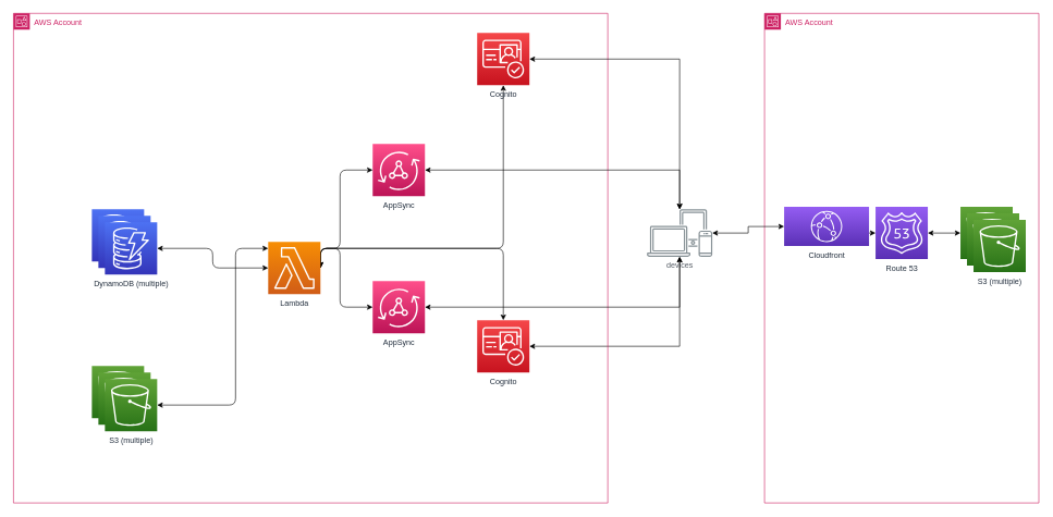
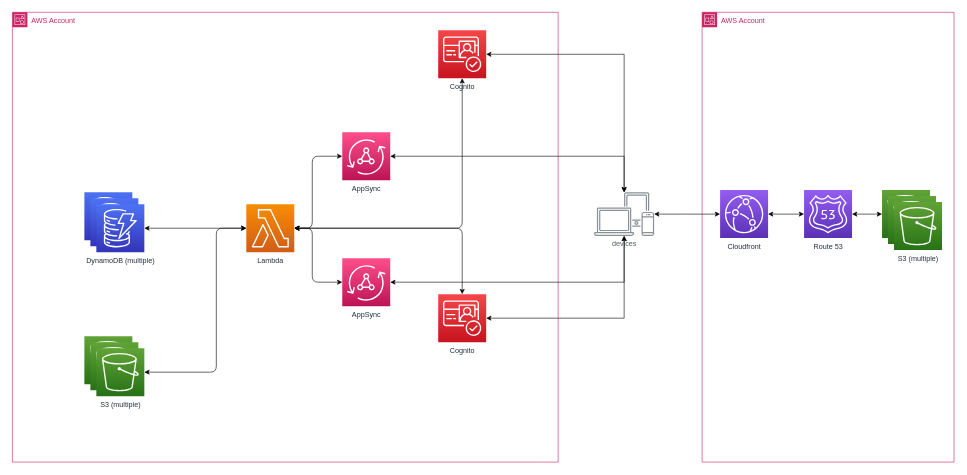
  <mxCell id="0" />
  <mxCell id="1" parent="0" />
  <mxCell id="2" style="edgeStyle=orthogonalEdgeStyle;rounded=0;orthogonalLoop=1;jettySize=auto;html=1;entryX=1;entryY=0.5;entryDx=0;entryDy=0;entryPerimeter=0;startArrow=classic;startFill=1;" parent="1" source="3" target="6" edge="1"><mxGeometry relative="1" as="geometry"><Array as="points"><mxPoint x="1040" y="530" /></Array></mxGeometry></mxCell>
  <mxCell id="3" value="devices" style="sketch=0;outlineConnect=0;gradientColor=none;fontColor=#545B64;strokeColor=none;fillColor=#879196;dashed=0;verticalLabelPosition=bottom;verticalAlign=top;align=center;html=1;fontSize=12;fontStyle=0;aspect=fixed;shape=mxgraph.aws4.illustration_devices;pointerEvents=1" parent="1" vertex="1"><mxGeometry x="990" y="320" width="100" height="73" as="geometry" /></mxCell>
  <mxCell id="4" value="AWS Account" style="points=[[0,0],[0.25,0],[0.5,0],[0.75,0],[1,0],[1,0.25],[1,0.5],[1,0.75],[1,1],[0.75,1],[0.5,1],[0.25,1],[0,1],[0,0.75],[0,0.5],[0,0.25]];outlineConnect=0;gradientColor=none;html=1;whiteSpace=wrap;fontSize=12;fontStyle=0;container=1;pointerEvents=0;collapsible=0;recursiveResize=0;shape=mxgraph.aws4.group;grIcon=mxgraph.aws4.group_account;strokeColor=#CD2264;fillColor=none;verticalAlign=top;align=left;spacingLeft=30;fontColor=#CD2264;dashed=0;" parent="1" vertex="1"><mxGeometry x="20" y="20" width="910" height="750" as="geometry" /></mxCell>
  <mxCell id="5" style="edgeStyle=orthogonalEdgeStyle;rounded=1;orthogonalLoop=1;jettySize=auto;html=1;entryX=1;entryY=0.5;entryDx=0;entryDy=0;entryPerimeter=0;startArrow=classic;startFill=1;" parent="4" source="6" target="15" edge="1"><mxGeometry relative="1" as="geometry"><Array as="points"><mxPoint x="750" y="360" /></Array></mxGeometry></mxCell>
  <mxCell id="6" value="Cognito" style="sketch=0;points=[[0,0,0],[0.25,0,0],[0.5,0,0],[0.75,0,0],[1,0,0],[0,1,0],[0.25,1,0],[0.5,1,0],[0.75,1,0],[1,1,0],[0,0.25,0],[0,0.5,0],[0,0.75,0],[1,0.25,0],[1,0.5,0],[1,0.75,0]];outlineConnect=0;fontColor=#232F3E;gradientColor=#F54749;gradientDirection=north;fillColor=#C7131F;strokeColor=#ffffff;dashed=0;verticalLabelPosition=bottom;verticalAlign=top;align=center;html=1;fontSize=12;fontStyle=0;aspect=fixed;shape=mxgraph.aws4.resourceIcon;resIcon=mxgraph.aws4.cognito;" parent="4" vertex="1"><mxGeometry x="710" y="470" width="80" height="80" as="geometry" /></mxCell>
  <mxCell id="7" style="edgeStyle=orthogonalEdgeStyle;rounded=1;orthogonalLoop=1;jettySize=auto;html=1;entryX=1;entryY=0.5;entryDx=0;entryDy=0;entryPerimeter=0;startArrow=classic;startFill=1;exitX=0;exitY=0.5;exitDx=0;exitDy=0;exitPerimeter=0;" parent="4" source="8" target="15" edge="1"><mxGeometry relative="1" as="geometry"><Array as="points"><mxPoint x="500" y="240" /><mxPoint x="500" y="360" /></Array></mxGeometry></mxCell>
  <mxCell id="8" value="AppSync" style="sketch=0;points=[[0,0,0],[0.25,0,0],[0.5,0,0],[0.75,0,0],[1,0,0],[0,1,0],[0.25,1,0],[0.5,1,0],[0.75,1,0],[1,1,0],[0,0.25,0],[0,0.5,0],[0,0.75,0],[1,0.25,0],[1,0.5,0],[1,0.75,0]];outlineConnect=0;fontColor=#232F3E;gradientColor=#FF4F8B;gradientDirection=north;fillColor=#BC1356;strokeColor=#ffffff;dashed=0;verticalLabelPosition=bottom;verticalAlign=top;align=center;html=1;fontSize=12;fontStyle=0;aspect=fixed;shape=mxgraph.aws4.resourceIcon;resIcon=mxgraph.aws4.appsync;" parent="4" vertex="1"><mxGeometry x="550" y="200" width="80" height="80" as="geometry" /></mxCell>
  <mxCell id="9" value="" style="sketch=0;points=[[0,0,0],[0.25,0,0],[0.5,0,0],[0.75,0,0],[1,0,0],[0,1,0],[0.25,1,0],[0.5,1,0],[0.75,1,0],[1,1,0],[0,0.25,0],[0,0.5,0],[0,0.75,0],[1,0.25,0],[1,0.5,0],[1,0.75,0]];outlineConnect=0;fontColor=#232F3E;gradientColor=#4D72F3;gradientDirection=north;fillColor=#3334B9;strokeColor=#ffffff;dashed=0;verticalLabelPosition=bottom;verticalAlign=top;align=center;html=1;fontSize=12;fontStyle=0;aspect=fixed;shape=mxgraph.aws4.resourceIcon;resIcon=mxgraph.aws4.dynamodb;" parent="4" vertex="1"><mxGeometry x="120" y="300" width="80" height="80" as="geometry" /></mxCell>
  <mxCell id="10" value="" style="sketch=0;points=[[0,0,0],[0.25,0,0],[0.5,0,0],[0.75,0,0],[1,0,0],[0,1,0],[0.25,1,0],[0.5,1,0],[0.75,1,0],[1,1,0],[0,0.25,0],[0,0.5,0],[0,0.75,0],[1,0.25,0],[1,0.5,0],[1,0.75,0]];outlineConnect=0;fontColor=#232F3E;gradientColor=#60A337;gradientDirection=north;fillColor=#277116;strokeColor=#ffffff;dashed=0;verticalLabelPosition=bottom;verticalAlign=top;align=center;html=1;fontSize=12;fontStyle=0;aspect=fixed;shape=mxgraph.aws4.resourceIcon;resIcon=mxgraph.aws4.s3;shadow=0;" parent="4" vertex="1"><mxGeometry x="120" y="540" width="80" height="80" as="geometry" /></mxCell>
  <mxCell id="11" style="edgeStyle=orthogonalEdgeStyle;rounded=1;orthogonalLoop=1;jettySize=auto;html=1;entryX=1;entryY=0.5;entryDx=0;entryDy=0;entryPerimeter=0;startArrow=classic;startFill=1;" parent="4" source="12" target="15" edge="1"><mxGeometry relative="1" as="geometry"><Array as="points"><mxPoint x="500" y="450" /><mxPoint x="500" y="360" /></Array></mxGeometry></mxCell>
  <mxCell id="12" value="AppSync" style="sketch=0;points=[[0,0,0],[0.25,0,0],[0.5,0,0],[0.75,0,0],[1,0,0],[0,1,0],[0.25,1,0],[0.5,1,0],[0.75,1,0],[1,1,0],[0,0.25,0],[0,0.5,0],[0,0.75,0],[1,0.25,0],[1,0.5,0],[1,0.75,0]];outlineConnect=0;fontColor=#232F3E;gradientColor=#FF4F8B;gradientDirection=north;fillColor=#BC1356;strokeColor=#ffffff;dashed=0;verticalLabelPosition=bottom;verticalAlign=top;align=center;html=1;fontSize=12;fontStyle=0;aspect=fixed;shape=mxgraph.aws4.resourceIcon;resIcon=mxgraph.aws4.appsync;" parent="4" vertex="1"><mxGeometry x="550" y="410" width="80" height="80" as="geometry" /></mxCell>
  <mxCell id="13" style="edgeStyle=orthogonalEdgeStyle;rounded=1;orthogonalLoop=1;jettySize=auto;html=1;entryX=1;entryY=0.5;entryDx=0;entryDy=0;entryPerimeter=0;startArrow=classic;startFill=1;" parent="4" source="14" target="15" edge="1"><mxGeometry relative="1" as="geometry"><Array as="points"><mxPoint x="750" y="360" /></Array></mxGeometry></mxCell>
  <mxCell id="14" value="Cognito" style="sketch=0;points=[[0,0,0],[0.25,0,0],[0.5,0,0],[0.75,0,0],[1,0,0],[0,1,0],[0.25,1,0],[0.5,1,0],[0.75,1,0],[1,1,0],[0,0.25,0],[0,0.5,0],[0,0.75,0],[1,0.25,0],[1,0.5,0],[1,0.75,0]];outlineConnect=0;fontColor=#232F3E;gradientColor=#F54749;gradientDirection=north;fillColor=#C7131F;strokeColor=#ffffff;dashed=0;verticalLabelPosition=bottom;verticalAlign=top;align=center;html=1;fontSize=12;fontStyle=0;aspect=fixed;shape=mxgraph.aws4.resourceIcon;resIcon=mxgraph.aws4.cognito;" parent="4" vertex="1"><mxGeometry x="710" y="30" width="80" height="80" as="geometry" /></mxCell>
- <mxCell id="15" value="Lambda" style="sketch=0;points=[[0,0,0],[0.25,0,0],[0.5,0,0],[0.75,0,0],[1,0,0],[0,1,0],[0.25,1,0],[0.5,1,0],[0.75,1,0],[1,1,0],[0,0.25,0],[0,0.5,0],[0,0.75,0],[1,0.25,0],[1,0.5,0],[1,0.75,0]];outlineConnect=0;fontColor=#232F3E;gradientColor=#F78E04;gradientDirection=north;fillColor=#D05C17;strokeColor=#ffffff;dashed=0;verticalLabelPosition=bottom;verticalAlign=top;align=center;html=1;fontSize=12;fontStyle=0;aspect=fixed;shape=mxgraph.aws4.resourceIcon;resIcon=mxgraph.aws4.lambda;" parent="4" vertex="1"><mxGeometry x="390" y="350" width="80" height="80" as="geometry" /></mxCell>
+ <mxCell id="15" value="Lambda" style="sketch=0;points=[[0,0,0],[0.25,0,0],[0.5,0,0],[0.75,0,0],[1,0,0],[0,1,0],[0.25,1,0],[0.5,1,0],[0.75,1,0],[1,1,0],[0,0.25,0],[0,0.5,0],[0,0.75,0],[1,0.25,0],[1,0.5,0],[1,0.75,0]];outlineConnect=0;fontColor=#232F3E;gradientColor=#F78E04;gradientDirection=north;fillColor=#D05C17;strokeColor=#ffffff;dashed=0;verticalLabelPosition=bottom;verticalAlign=top;align=center;html=1;fontSize=12;fontStyle=0;aspect=fixed;shape=mxgraph.aws4.resourceIcon;resIcon=mxgraph.aws4.lambda;" parent="4" vertex="1"><mxGeometry x="390" y="320" width="80" height="80" as="geometry" /></mxCell>
  <mxCell id="16" value="AWS Account" style="points=[[0,0],[0.25,0],[0.5,0],[0.75,0],[1,0],[1,0.25],[1,0.5],[1,0.75],[1,1],[0.75,1],[0.5,1],[0.25,1],[0,1],[0,0.75],[0,0.5],[0,0.25]];outlineConnect=0;gradientColor=none;html=1;whiteSpace=wrap;fontSize=12;fontStyle=0;container=1;pointerEvents=0;collapsible=0;recursiveResize=0;shape=mxgraph.aws4.group;grIcon=mxgraph.aws4.group_account;strokeColor=#CD2264;fillColor=none;verticalAlign=top;align=left;spacingLeft=30;fontColor=#CD2264;dashed=0;" parent="1" vertex="1"><mxGeometry x="1170" y="20" width="420" height="750" as="geometry" /></mxCell>
  <mxCell id="17" style="edgeStyle=orthogonalEdgeStyle;rounded=0;orthogonalLoop=1;jettySize=auto;html=1;startArrow=classic;startFill=1;" parent="16" source="18" target="21" edge="1"><mxGeometry relative="1" as="geometry" /></mxCell>
  <mxCell id="18" value="Route 53" style="sketch=0;points=[[0,0,0],[0.25,0,0],[0.5,0,0],[0.75,0,0],[1,0,0],[0,1,0],[0.25,1,0],[0.5,1,0],[0.75,1,0],[1,1,0],[0,0.25,0],[0,0.5,0],[0,0.75,0],[1,0.25,0],[1,0.5,0],[1,0.75,0]];outlineConnect=0;fontColor=#232F3E;gradientColor=#945DF2;gradientDirection=north;fillColor=#5A30B5;strokeColor=#ffffff;dashed=0;verticalLabelPosition=bottom;verticalAlign=top;align=center;html=1;fontSize=12;fontStyle=0;aspect=fixed;shape=mxgraph.aws4.resourceIcon;resIcon=mxgraph.aws4.route_53;" parent="16" vertex="1"><mxGeometry x="170" y="296.5" width="80" height="80" as="geometry" /></mxCell>
  <mxCell id="19" style="edgeStyle=orthogonalEdgeStyle;rounded=0;orthogonalLoop=1;jettySize=auto;html=1;entryX=1;entryY=0.5;entryDx=0;entryDy=0;entryPerimeter=0;startArrow=classic;startFill=1;" parent="16" source="20" target="18" edge="1"><mxGeometry relative="1" as="geometry" /></mxCell>
  <mxCell id="20" value="" style="sketch=0;points=[[0,0,0],[0.25,0,0],[0.5,0,0],[0.75,0,0],[1,0,0],[0,1,0],[0.25,1,0],[0.5,1,0],[0.75,1,0],[1,1,0],[0,0.25,0],[0,0.5,0],[0,0.75,0],[1,0.25,0],[1,0.5,0],[1,0.75,0]];outlineConnect=0;fontColor=#232F3E;gradientColor=#60A337;gradientDirection=north;fillColor=#277116;strokeColor=#ffffff;dashed=0;verticalLabelPosition=bottom;verticalAlign=top;align=center;html=1;fontSize=12;fontStyle=0;aspect=fixed;shape=mxgraph.aws4.resourceIcon;resIcon=mxgraph.aws4.s3;shadow=0;" parent="16" vertex="1"><mxGeometry x="300" y="296.5" width="80" height="80" as="geometry" /></mxCell>
- <mxCell id="21" value="Cloudfront" style="sketch=0;points=[[0,0,0],[0.25,0,0],[0.5,0,0],[0.75,0,0],[1,0,0],[0,1,0],[0.25,1,0],[0.5,1,0],[0.75,1,0],[1,1,0],[0,0.25,0],[0,0.5,0],[0,0.75,0],[1,0.25,0],[1,0.5,0],[1,0.75,0]];outlineConnect=0;fontColor=#232F3E;gradientColor=#945DF2;gradientDirection=north;fillColor=#5A30B5;strokeColor=#ffffff;dashed=0;verticalLabelPosition=bottom;verticalAlign=top;align=center;html=1;fontSize=12;fontStyle=0;aspect=fixed;shape=mxgraph.aws4.resourceIcon;resIcon=mxgraph.aws4.cloudfront;shadow=0;" parent="16" vertex="1"><mxGeometry x="30" y="296.5" width="130" height="60" as="geometry" /></mxCell>
+ <mxCell id="21" value="Cloudfront" style="sketch=0;points=[[0,0,0],[0.25,0,0],[0.5,0,0],[0.75,0,0],[1,0,0],[0,1,0],[0.25,1,0],[0.5,1,0],[0.75,1,0],[1,1,0],[0,0.25,0],[0,0.5,0],[0,0.75,0],[1,0.25,0],[1,0.5,0],[1,0.75,0]];outlineConnect=0;fontColor=#232F3E;gradientColor=#945DF2;gradientDirection=north;fillColor=#5A30B5;strokeColor=#ffffff;dashed=0;verticalLabelPosition=bottom;verticalAlign=top;align=center;html=1;fontSize=12;fontStyle=0;aspect=fixed;shape=mxgraph.aws4.resourceIcon;resIcon=mxgraph.aws4.cloudfront;shadow=0;" parent="16" vertex="1"><mxGeometry x="30" y="296.5" width="80" height="80" as="geometry" /></mxCell>
  <mxCell id="22" style="edgeStyle=orthogonalEdgeStyle;rounded=0;orthogonalLoop=1;jettySize=auto;html=1;startArrow=classic;startFill=1;" parent="1" source="14" target="3" edge="1"><mxGeometry relative="1" as="geometry" /></mxCell>
  <mxCell id="23" style="edgeStyle=orthogonalEdgeStyle;rounded=0;orthogonalLoop=1;jettySize=auto;html=1;startArrow=classic;startFill=1;" parent="1" source="21" target="3" edge="1"><mxGeometry relative="1" as="geometry" /></mxCell>
  <mxCell id="24" value="" style="sketch=0;points=[[0,0,0],[0.25,0,0],[0.5,0,0],[0.75,0,0],[1,0,0],[0,1,0],[0.25,1,0],[0.5,1,0],[0.75,1,0],[1,1,0],[0,0.25,0],[0,0.5,0],[0,0.75,0],[1,0.25,0],[1,0.5,0],[1,0.75,0]];outlineConnect=0;fontColor=#232F3E;gradientColor=#60A337;gradientDirection=north;fillColor=#277116;strokeColor=#ffffff;dashed=0;verticalLabelPosition=bottom;verticalAlign=top;align=center;html=1;fontSize=12;fontStyle=0;aspect=fixed;shape=mxgraph.aws4.resourceIcon;resIcon=mxgraph.aws4.s3;shadow=0;" parent="1" vertex="1"><mxGeometry x="1480" y="326.5" width="80" height="80" as="geometry" /></mxCell>
  <mxCell id="25" value="S3 (multiple)" style="sketch=0;points=[[0,0,0],[0.25,0,0],[0.5,0,0],[0.75,0,0],[1,0,0],[0,1,0],[0.25,1,0],[0.5,1,0],[0.75,1,0],[1,1,0],[0,0.25,0],[0,0.5,0],[0,0.75,0],[1,0.25,0],[1,0.5,0],[1,0.75,0]];outlineConnect=0;fontColor=#232F3E;gradientColor=#60A337;gradientDirection=north;fillColor=#277116;strokeColor=#ffffff;dashed=0;verticalLabelPosition=bottom;verticalAlign=top;align=center;html=1;fontSize=12;fontStyle=0;aspect=fixed;shape=mxgraph.aws4.resourceIcon;resIcon=mxgraph.aws4.s3;shadow=0;" parent="1" vertex="1"><mxGeometry x="1490" y="336.5" width="80" height="80" as="geometry" /></mxCell>
  <mxCell id="26" style="edgeStyle=orthogonalEdgeStyle;rounded=0;orthogonalLoop=1;jettySize=auto;html=1;startArrow=classic;startFill=1;" parent="1" source="12" target="3" edge="1"><mxGeometry relative="1" as="geometry" /></mxCell>
  <mxCell id="27" style="edgeStyle=orthogonalEdgeStyle;rounded=0;orthogonalLoop=1;jettySize=auto;html=1;startArrow=classic;startFill=1;" parent="1" source="8" target="3" edge="1"><mxGeometry relative="1" as="geometry" /></mxCell>
  <mxCell id="28" value="" style="sketch=0;points=[[0,0,0],[0.25,0,0],[0.5,0,0],[0.75,0,0],[1,0,0],[0,1,0],[0.25,1,0],[0.5,1,0],[0.75,1,0],[1,1,0],[0,0.25,0],[0,0.5,0],[0,0.75,0],[1,0.25,0],[1,0.5,0],[1,0.75,0]];outlineConnect=0;fontColor=#232F3E;gradientColor=#4D72F3;gradientDirection=north;fillColor=#3334B9;strokeColor=#ffffff;dashed=0;verticalLabelPosition=bottom;verticalAlign=top;align=center;html=1;fontSize=12;fontStyle=0;aspect=fixed;shape=mxgraph.aws4.resourceIcon;resIcon=mxgraph.aws4.dynamodb;" parent="1" vertex="1"><mxGeometry x="150" y="330" width="80" height="80" as="geometry" /></mxCell>
  <mxCell id="29" value="DynamoDB (multiple)" style="sketch=0;points=[[0,0,0],[0.25,0,0],[0.5,0,0],[0.75,0,0],[1,0,0],[0,1,0],[0.25,1,0],[0.5,1,0],[0.75,1,0],[1,1,0],[0,0.25,0],[0,0.5,0],[0,0.75,0],[1,0.25,0],[1,0.5,0],[1,0.75,0]];outlineConnect=0;fontColor=#232F3E;gradientColor=#4D72F3;gradientDirection=north;fillColor=#3334B9;strokeColor=#ffffff;dashed=0;verticalLabelPosition=bottom;verticalAlign=top;align=center;html=1;fontSize=12;fontStyle=0;aspect=fixed;shape=mxgraph.aws4.resourceIcon;resIcon=mxgraph.aws4.dynamodb;" parent="1" vertex="1"><mxGeometry x="160" y="340" width="80" height="80" as="geometry" /></mxCell>
  <mxCell id="30" value="" style="sketch=0;points=[[0,0,0],[0.25,0,0],[0.5,0,0],[0.75,0,0],[1,0,0],[0,1,0],[0.25,1,0],[0.5,1,0],[0.75,1,0],[1,1,0],[0,0.25,0],[0,0.5,0],[0,0.75,0],[1,0.25,0],[1,0.5,0],[1,0.75,0]];outlineConnect=0;fontColor=#232F3E;gradientColor=#60A337;gradientDirection=north;fillColor=#277116;strokeColor=#ffffff;dashed=0;verticalLabelPosition=bottom;verticalAlign=top;align=center;html=1;fontSize=12;fontStyle=0;aspect=fixed;shape=mxgraph.aws4.resourceIcon;resIcon=mxgraph.aws4.s3;shadow=0;" parent="1" vertex="1"><mxGeometry x="150" y="570" width="80" height="80" as="geometry" /></mxCell>
  <mxCell id="31" value="S3 (multiple)" style="sketch=0;points=[[0,0,0],[0.25,0,0],[0.5,0,0],[0.75,0,0],[1,0,0],[0,1,0],[0.25,1,0],[0.5,1,0],[0.75,1,0],[1,1,0],[0,0.25,0],[0,0.5,0],[0,0.75,0],[1,0.25,0],[1,0.5,0],[1,0.75,0]];outlineConnect=0;fontColor=#232F3E;gradientColor=#60A337;gradientDirection=north;fillColor=#277116;strokeColor=#ffffff;dashed=0;verticalLabelPosition=bottom;verticalAlign=top;align=center;html=1;fontSize=12;fontStyle=0;aspect=fixed;shape=mxgraph.aws4.resourceIcon;resIcon=mxgraph.aws4.s3;shadow=0;" parent="1" vertex="1"><mxGeometry x="160" y="580" width="80" height="80" as="geometry" /></mxCell>
  <mxCell id="32" style="edgeStyle=orthogonalEdgeStyle;rounded=1;orthogonalLoop=1;jettySize=auto;html=1;entryX=1;entryY=0.5;entryDx=0;entryDy=0;entryPerimeter=0;startArrow=classic;startFill=1;" parent="1" source="15" target="29" edge="1"><mxGeometry relative="1" as="geometry" /></mxCell>
  <mxCell id="33" style="edgeStyle=orthogonalEdgeStyle;rounded=1;orthogonalLoop=1;jettySize=auto;html=1;entryX=1;entryY=0.5;entryDx=0;entryDy=0;entryPerimeter=0;startArrow=classic;startFill=1;" parent="1" source="15" target="31" edge="1"><mxGeometry relative="1" as="geometry"><Array as="points"><mxPoint x="360" y="380" /><mxPoint x="360" y="620" /></Array></mxGeometry></mxCell>
